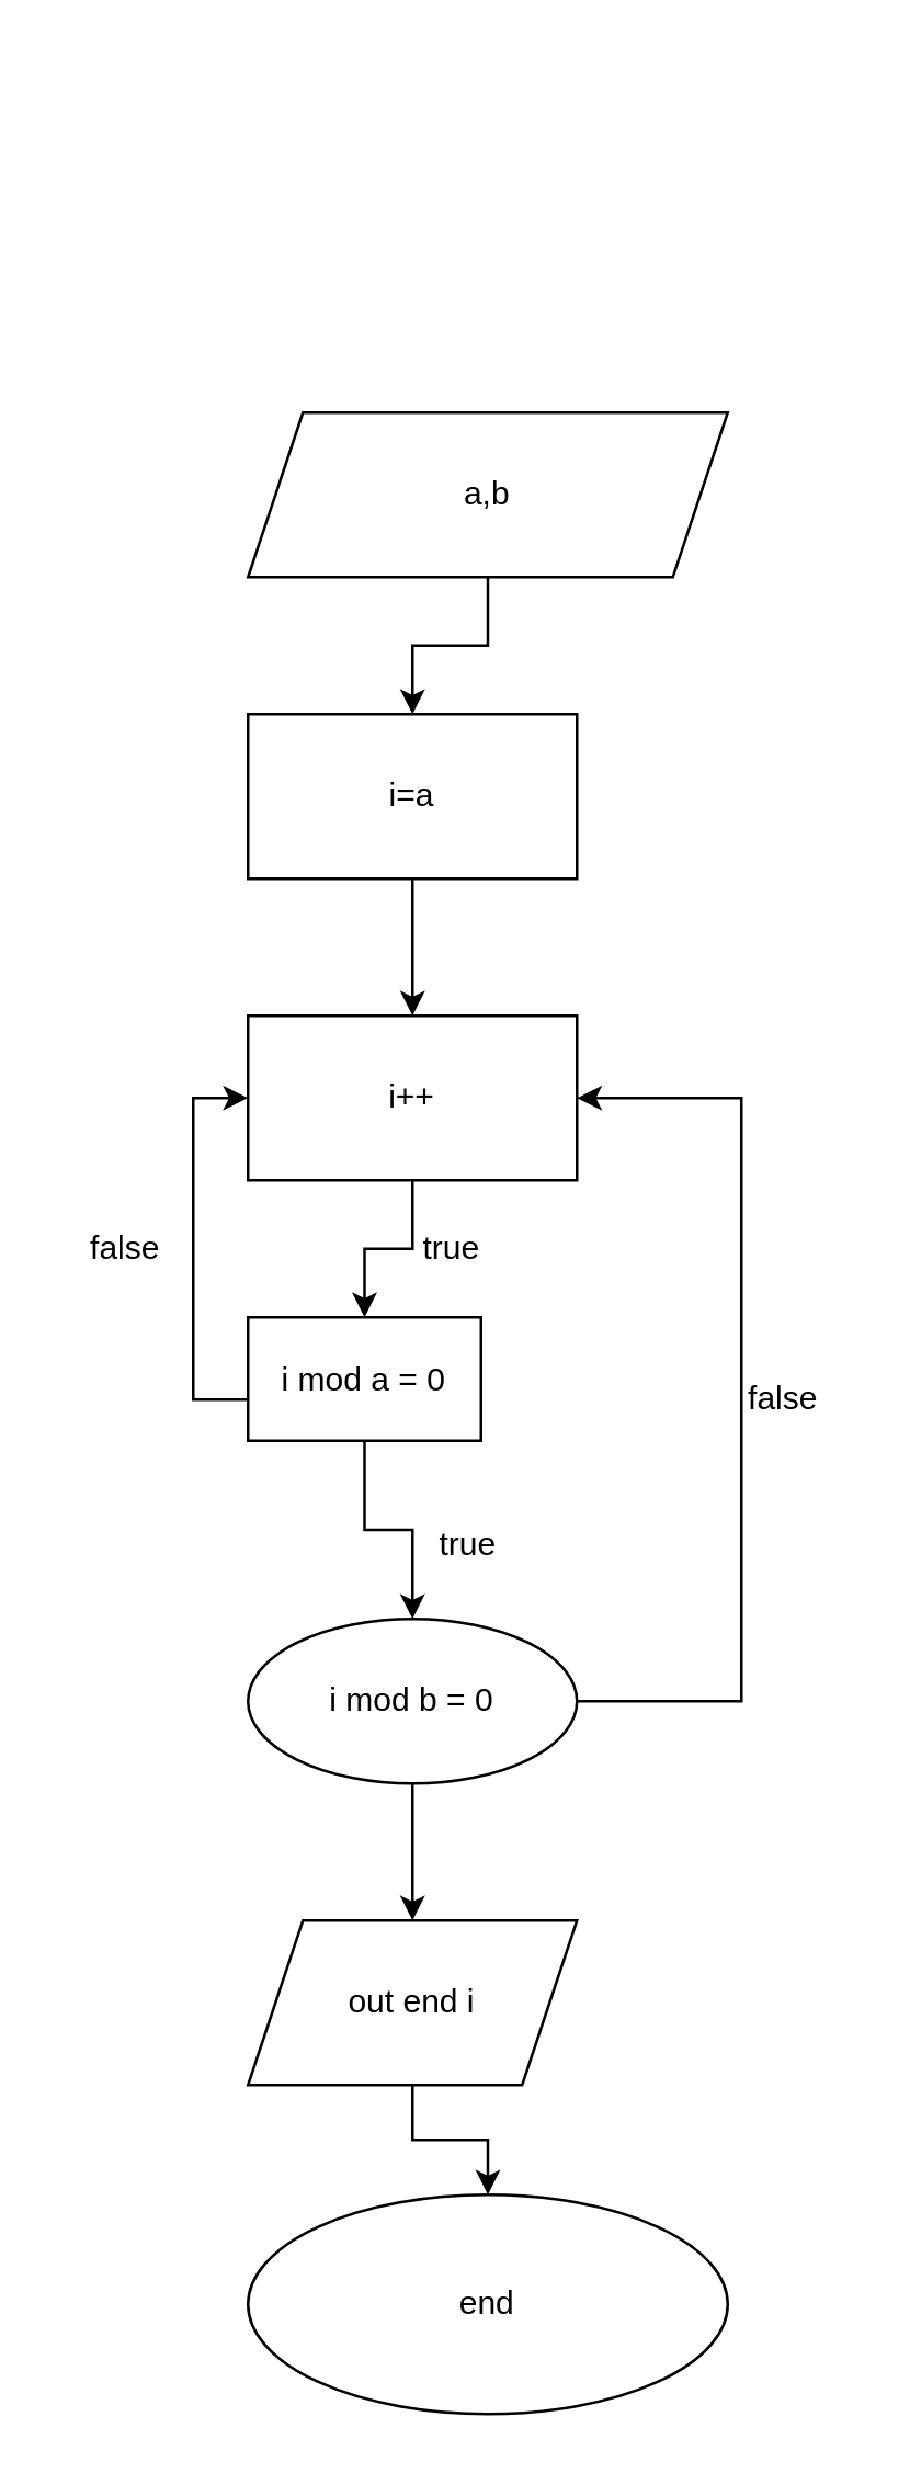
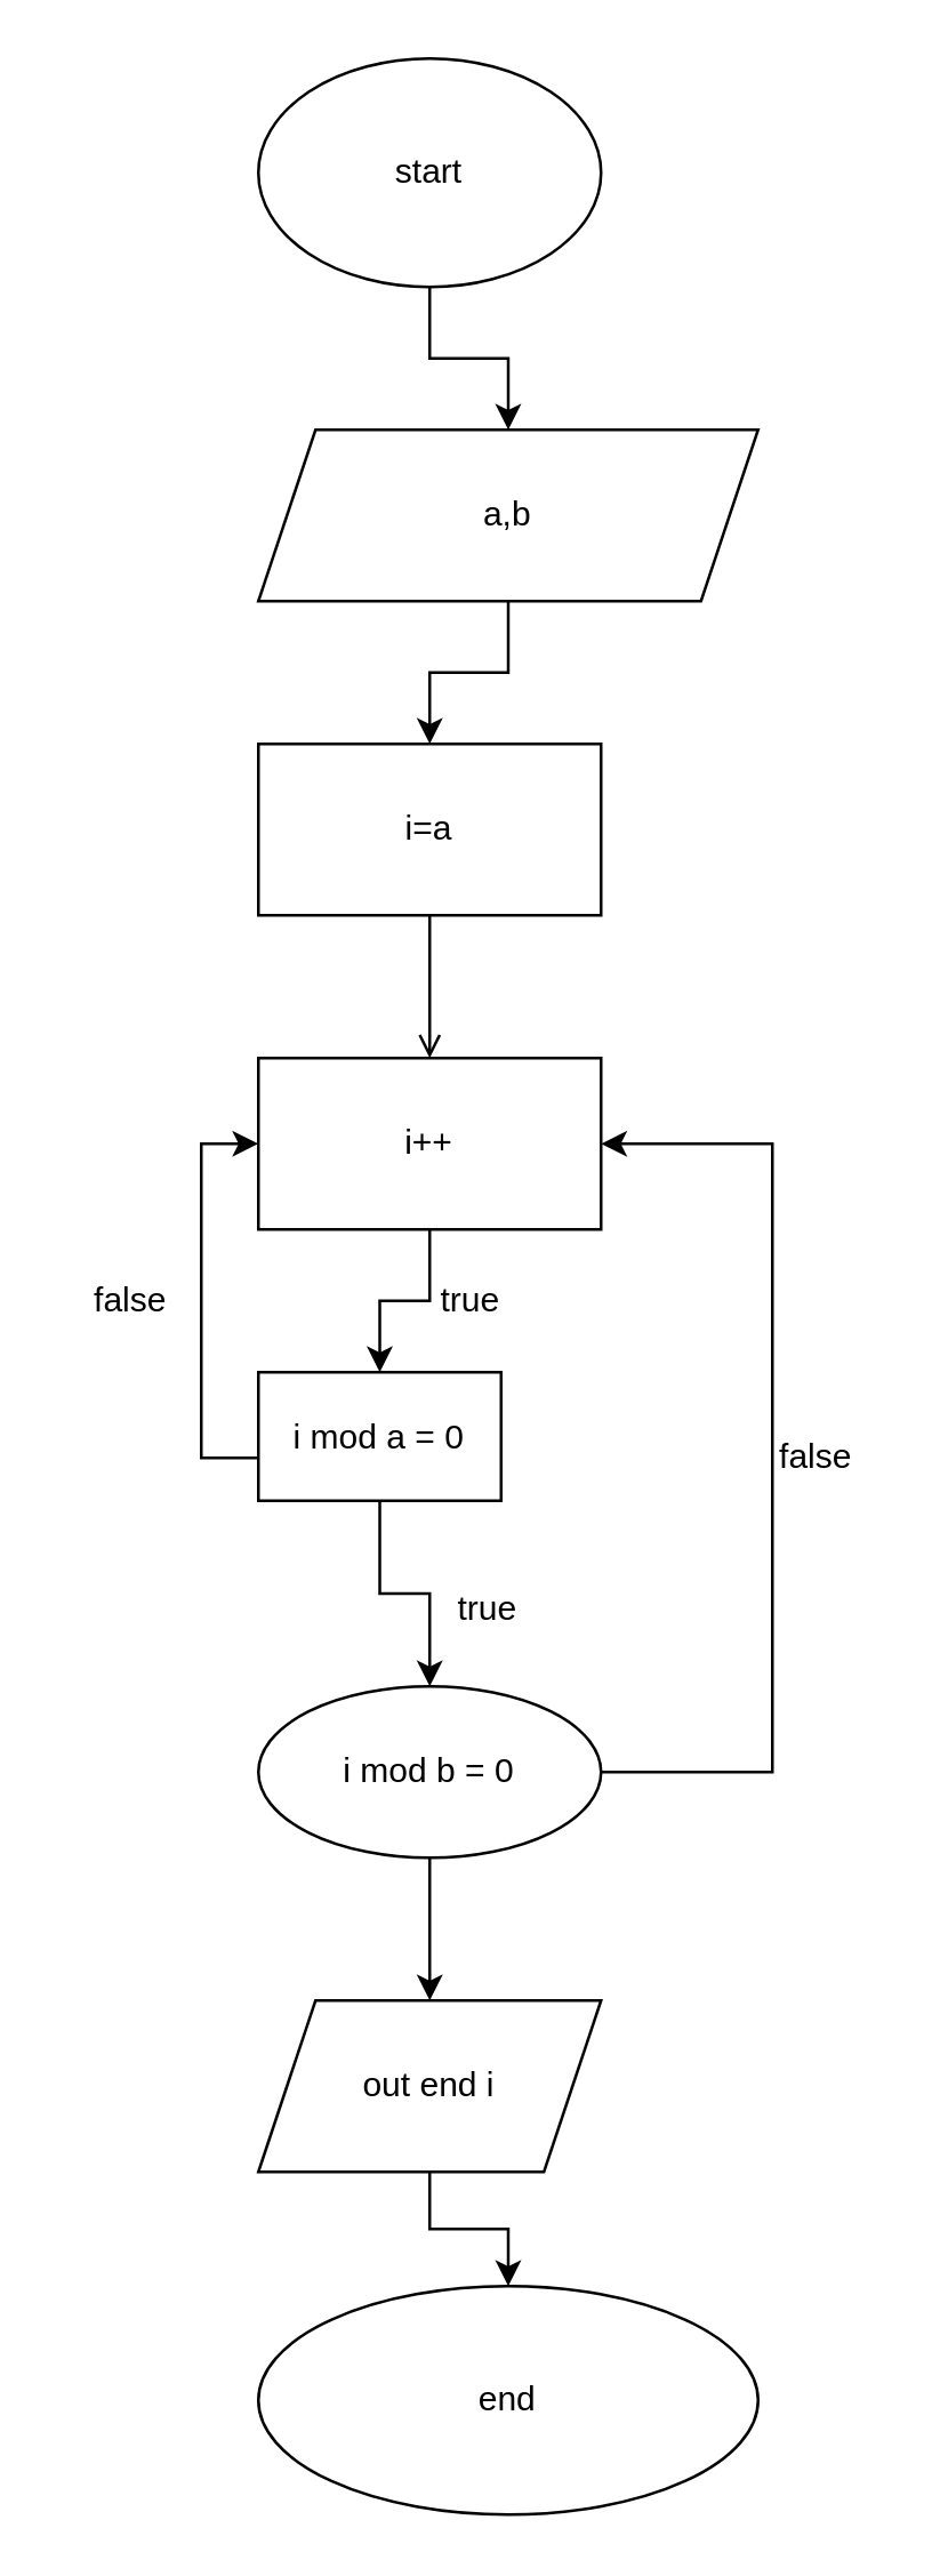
  <mxCell id="0" />
  <mxCell id="1" parent="0" />
+ <mxCell id="2" value="" style="edgeStyle=orthogonalEdgeStyle;rounded=0;orthogonalLoop=1;jettySize=auto;html=1;" edge="1" parent="1" source="3" target="5"><mxGeometry relative="1" as="geometry" /></mxCell>
+ <mxCell id="3" value="start" style="ellipse;whiteSpace=wrap;html=1;" vertex="1" parent="1"><mxGeometry x="90" y="20" width="120" height="80" as="geometry" /></mxCell>
  <mxCell id="4" value="" style="edgeStyle=orthogonalEdgeStyle;rounded=0;orthogonalLoop=1;jettySize=auto;html=1;" edge="1" parent="1" source="5" target="7"><mxGeometry relative="1" as="geometry" /></mxCell>
  <mxCell id="5" value="a,b" style="shape=parallelogram;perimeter=parallelogramPerimeter;whiteSpace=wrap;html=1;fixedSize=1;" vertex="1" parent="1"><mxGeometry x="90" y="150" width="175" height="60" as="geometry" /></mxCell>
- <mxCell id="6" value="" style="edgeStyle=orthogonalEdgeStyle;rounded=0;orthogonalLoop=1;jettySize=auto;html=1;" edge="1" parent="1" source="7" target="9"><mxGeometry relative="1" as="geometry" /></mxCell>
+ <mxCell id="6" value="" style="edgeStyle=orthogonalEdgeStyle;rounded=0;orthogonalLoop=1;jettySize=auto;html=1;endArrow=open;" edge="1" parent="1" source="7" target="9"><mxGeometry relative="1" as="geometry" /></mxCell>
  <mxCell id="7" value="i=a" style="rounded=0;whiteSpace=wrap;html=1;" vertex="1" parent="1"><mxGeometry x="90" y="260" width="120" height="60" as="geometry" /></mxCell>
  <mxCell id="8" value="" style="edgeStyle=orthogonalEdgeStyle;rounded=0;orthogonalLoop=1;jettySize=auto;html=1;" edge="1" parent="1" source="9" target="12"><mxGeometry relative="1" as="geometry" /></mxCell>
  <mxCell id="9" value="i++" style="rounded=0;whiteSpace=wrap;html=1;" vertex="1" parent="1"><mxGeometry x="90" y="370" width="120" height="60" as="geometry" /></mxCell>
  <mxCell id="10" value="" style="edgeStyle=orthogonalEdgeStyle;rounded=0;orthogonalLoop=1;jettySize=auto;html=1;" edge="1" parent="1" source="12" target="15"><mxGeometry relative="1" as="geometry" /></mxCell>
  <mxCell id="11" style="edgeStyle=orthogonalEdgeStyle;rounded=0;orthogonalLoop=1;jettySize=auto;html=1;entryX=0;entryY=0.5;entryDx=0;entryDy=0;" edge="1" parent="1" source="12" target="9"><mxGeometry relative="1" as="geometry"><Array as="points"><mxPoint x="70" y="510" /><mxPoint x="70" y="400" /></Array></mxGeometry></mxCell>
  <mxCell id="12" value="i mod a = 0" style="rounded=0;whiteSpace=wrap;html=1;" vertex="1" parent="1"><mxGeometry x="90" y="480" width="85" height="45" as="geometry" /></mxCell>
  <mxCell id="13" value="" style="edgeStyle=orthogonalEdgeStyle;rounded=0;orthogonalLoop=1;jettySize=auto;html=1;" edge="1" parent="1" source="15" target="17"><mxGeometry relative="1" as="geometry" /></mxCell>
  <mxCell id="14" style="edgeStyle=orthogonalEdgeStyle;rounded=0;orthogonalLoop=1;jettySize=auto;html=1;exitX=1;exitY=0.5;exitDx=0;exitDy=0;" edge="1" parent="1" source="15" target="9"><mxGeometry relative="1" as="geometry"><mxPoint x="250" y="620.017" as="sourcePoint" /><mxPoint x="250" y="399.98" as="targetPoint" /><Array as="points"><mxPoint x="270" y="620" /><mxPoint x="270" y="400" /></Array></mxGeometry></mxCell>
  <mxCell id="15" value="i mod b = 0" style="ellipse;whiteSpace=wrap;html=1;" vertex="1" parent="1"><mxGeometry x="90" y="590" width="120" height="60" as="geometry" /></mxCell>
  <mxCell id="16" value="" style="edgeStyle=orthogonalEdgeStyle;rounded=0;orthogonalLoop=1;jettySize=auto;html=1;" edge="1" parent="1" source="17" target="22"><mxGeometry relative="1" as="geometry" /></mxCell>
  <mxCell id="17" value="out end i" style="shape=parallelogram;perimeter=parallelogramPerimeter;whiteSpace=wrap;html=1;fixedSize=1;" vertex="1" parent="1"><mxGeometry x="90" y="700" width="120" height="60" as="geometry" /></mxCell>
  <mxCell id="18" value="false" style="text;html=1;align=center;verticalAlign=middle;resizable=0;points=[];autosize=1;strokeColor=none;fillColor=none;" vertex="1" parent="1"><mxGeometry x="20" y="440" width="50" height="30" as="geometry" /></mxCell>
  <mxCell id="19" value="false" style="text;html=1;align=center;verticalAlign=middle;resizable=0;points=[];autosize=1;strokeColor=none;fillColor=none;" vertex="1" parent="1"><mxGeometry x="260" y="495" width="50" height="30" as="geometry" /></mxCell>
  <mxCell id="20" value="true" style="text;html=1;align=center;verticalAlign=middle;resizable=0;points=[];autosize=1;strokeColor=none;fillColor=none;" vertex="1" parent="1"><mxGeometry x="144" y="440" width="40" height="30" as="geometry" /></mxCell>
  <mxCell id="21" value="true" style="text;html=1;align=center;verticalAlign=middle;resizable=0;points=[];autosize=1;strokeColor=none;fillColor=none;" vertex="1" parent="1"><mxGeometry x="150" y="548" width="40" height="30" as="geometry" /></mxCell>
  <mxCell id="22" value="end" style="ellipse;whiteSpace=wrap;html=1;" vertex="1" parent="1"><mxGeometry x="90" y="800" width="175" height="80" as="geometry" /></mxCell>
